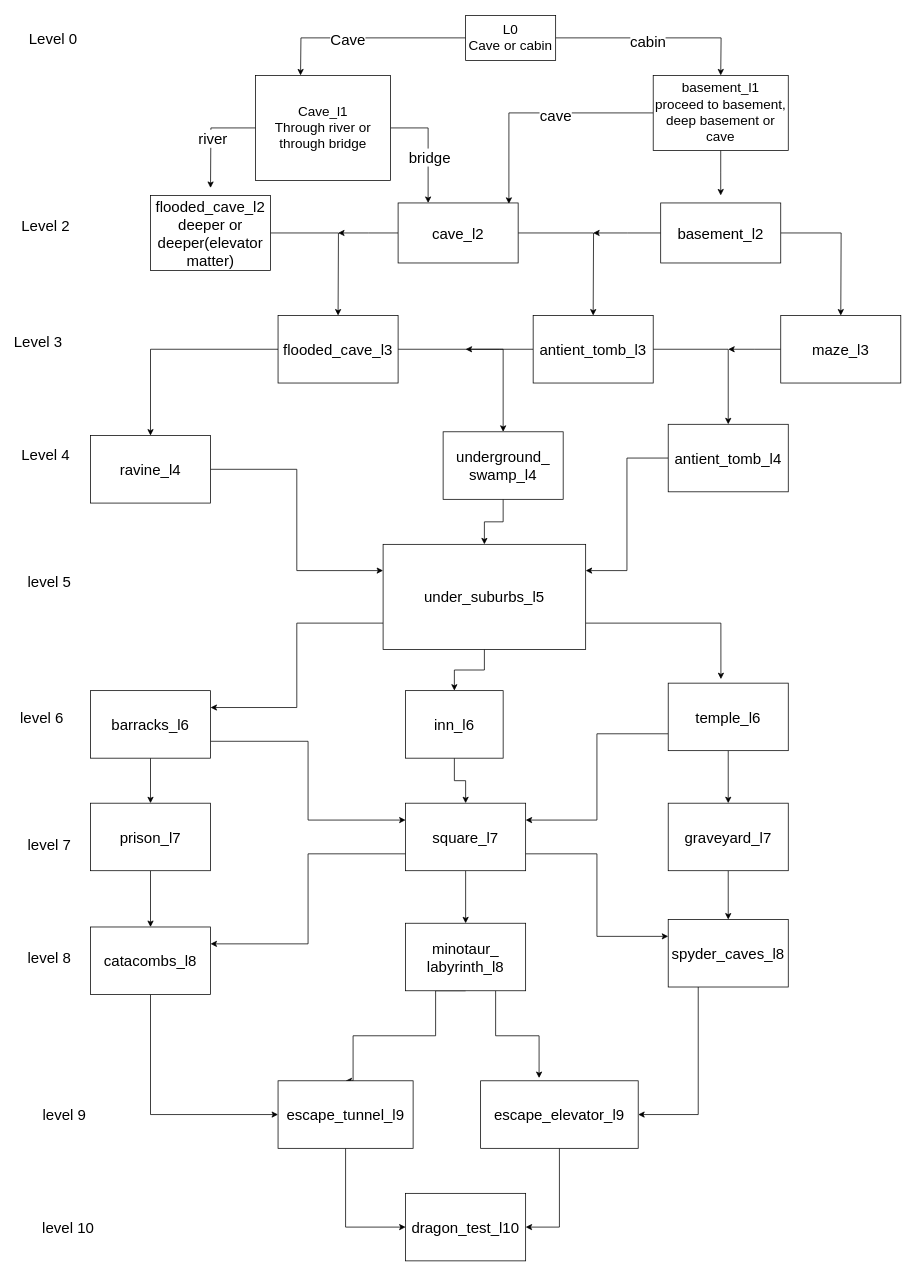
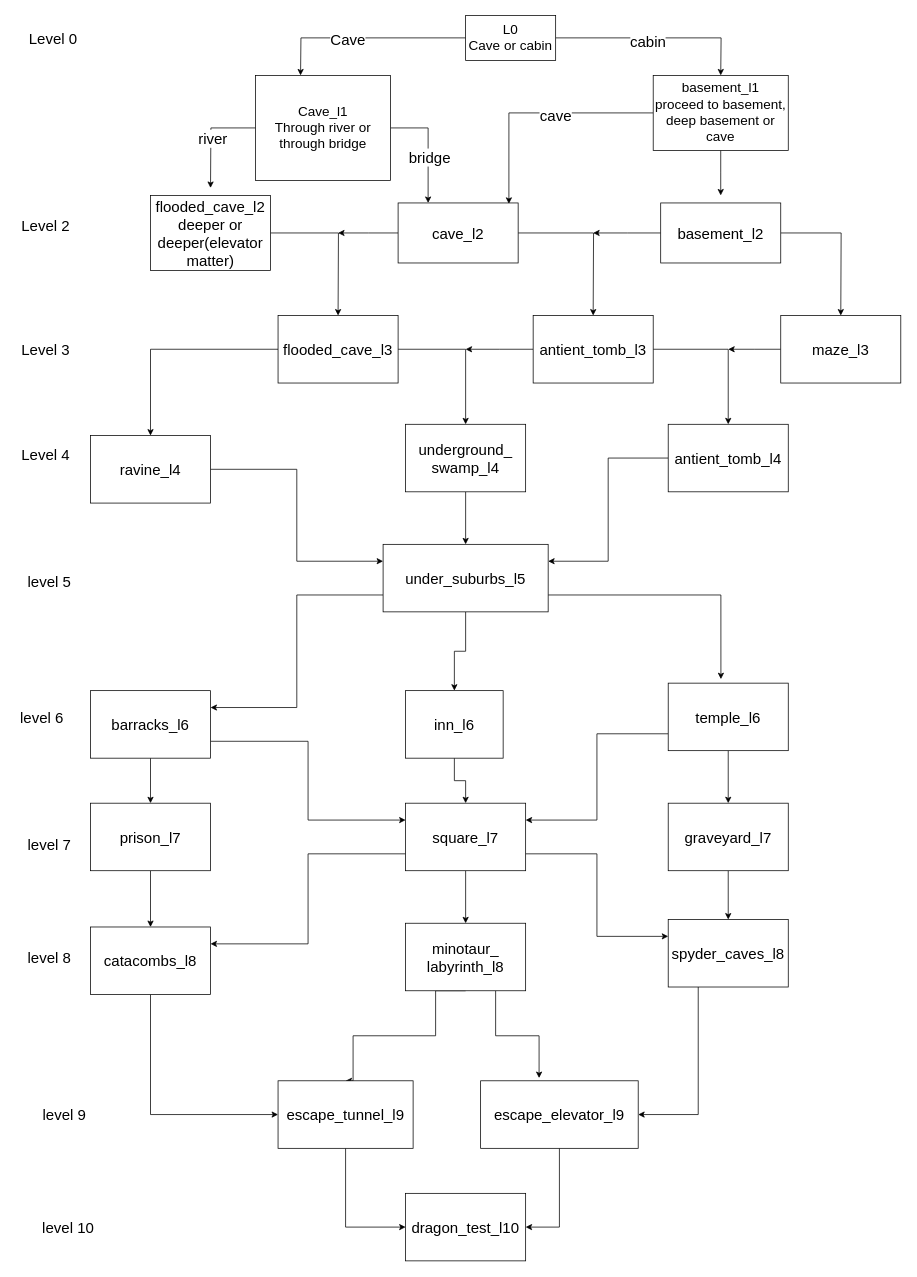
  <mxCell id="0" />
  <mxCell id="1" parent="0" />
  <mxCell id="2" style="edgeStyle=orthogonalEdgeStyle;rounded=0;orthogonalLoop=1;jettySize=auto;html=1;" edge="1" parent="1" source="6"><mxGeometry relative="1" as="geometry"><mxPoint x="960" y="100" as="targetPoint" /></mxGeometry></mxCell>
  <mxCell id="3" value="cabin" style="edgeLabel;html=1;align=center;verticalAlign=middle;resizable=0;points=[];fontSize=20;" vertex="1" connectable="0" parent="2"><mxGeometry x="-0.097" y="-3" relative="1" as="geometry"><mxPoint as="offset" /></mxGeometry></mxCell>
  <mxCell id="4" style="edgeStyle=orthogonalEdgeStyle;rounded=0;orthogonalLoop=1;jettySize=auto;html=1;" edge="1" parent="1" source="6"><mxGeometry relative="1" as="geometry"><mxPoint x="400" y="100" as="targetPoint" /></mxGeometry></mxCell>
  <mxCell id="5" value="Cave" style="edgeLabel;html=1;align=center;verticalAlign=middle;resizable=0;points=[];fontSize=20;" vertex="1" connectable="0" parent="4"><mxGeometry x="0.171" y="1" relative="1" as="geometry"><mxPoint as="offset" /></mxGeometry></mxCell>
  <mxCell id="6" value="&lt;font style=&quot;font-size: 18px&quot;&gt;L0&lt;br&gt;Cave or cabin&lt;/font&gt;" style="rounded=0;whiteSpace=wrap;html=1;" vertex="1" parent="1"><mxGeometry x="620" y="20" width="120" height="60" as="geometry" /></mxCell>
  <mxCell id="7" style="edgeStyle=orthogonalEdgeStyle;rounded=0;orthogonalLoop=1;jettySize=auto;html=1;fontSize=20;" edge="1" parent="1" source="11"><mxGeometry relative="1" as="geometry"><mxPoint x="280" y="250" as="targetPoint" /></mxGeometry></mxCell>
  <mxCell id="8" value="river" style="edgeLabel;html=1;align=center;verticalAlign=middle;resizable=0;points=[];fontSize=20;" vertex="1" connectable="0" parent="7"><mxGeometry x="0.052" y="2" relative="1" as="geometry"><mxPoint as="offset" /></mxGeometry></mxCell>
  <mxCell id="9" style="edgeStyle=orthogonalEdgeStyle;rounded=0;orthogonalLoop=1;jettySize=auto;html=1;fontSize=20;entryX=0.25;entryY=0;entryDx=0;entryDy=0;" edge="1" parent="1" source="11" target="21"><mxGeometry relative="1" as="geometry"><mxPoint x="570" y="220" as="targetPoint" /></mxGeometry></mxCell>
  <mxCell id="10" value="bridge" style="edgeLabel;html=1;align=center;verticalAlign=middle;resizable=0;points=[];fontSize=20;" vertex="1" connectable="0" parent="9"><mxGeometry x="0.168" y="1" relative="1" as="geometry"><mxPoint as="offset" /></mxGeometry></mxCell>
  <mxCell id="11" value="&lt;span style=&quot;font-size: 18px&quot;&gt;Cave_l1&lt;br&gt;Through river or through bridge&lt;br&gt;&lt;/span&gt;" style="rounded=0;whiteSpace=wrap;html=1;" vertex="1" parent="1"><mxGeometry x="340" y="100" width="180" height="140" as="geometry" /></mxCell>
  <mxCell id="12" style="edgeStyle=orthogonalEdgeStyle;rounded=0;orthogonalLoop=1;jettySize=auto;html=1;fontSize=20;entryX=0.923;entryY=0.014;entryDx=0;entryDy=0;entryPerimeter=0;" edge="1" parent="1" source="15" target="21"><mxGeometry relative="1" as="geometry"><mxPoint x="570" y="180" as="targetPoint" /></mxGeometry></mxCell>
  <mxCell id="13" value="cave" style="edgeLabel;html=1;align=center;verticalAlign=middle;resizable=0;points=[];fontSize=20;" vertex="1" connectable="0" parent="12"><mxGeometry x="-0.162" y="2" relative="1" as="geometry"><mxPoint as="offset" /></mxGeometry></mxCell>
  <mxCell id="14" style="edgeStyle=orthogonalEdgeStyle;rounded=0;orthogonalLoop=1;jettySize=auto;html=1;fontSize=20;" edge="1" parent="1" source="15"><mxGeometry relative="1" as="geometry"><mxPoint x="960" y="260" as="targetPoint" /></mxGeometry></mxCell>
  <mxCell id="15" value="&lt;span style=&quot;font-size: 18px&quot;&gt;basement_l1&lt;br&gt;proceed to basement, deep basement or cave&lt;/span&gt;" style="rounded=0;whiteSpace=wrap;html=1;" vertex="1" parent="1"><mxGeometry x="870" y="100" width="180" height="100" as="geometry" /></mxCell>
  <mxCell id="16" value="Level 2" style="text;html=1;align=center;verticalAlign=middle;resizable=0;points=[];autosize=1;strokeColor=none;fontSize=20;" vertex="1" parent="1"><mxGeometry x="20" y="285" width="80" height="30" as="geometry" /></mxCell>
  <mxCell id="17" style="edgeStyle=orthogonalEdgeStyle;rounded=0;orthogonalLoop=1;jettySize=auto;html=1;fontSize=20;" edge="1" parent="1" source="18"><mxGeometry relative="1" as="geometry"><mxPoint x="450" y="420" as="targetPoint" /></mxGeometry></mxCell>
  <mxCell id="18" value="flooded_cave_l2&lt;br&gt;deeper or deeper(elevator matter)" style="rounded=0;whiteSpace=wrap;html=1;fontSize=20;" vertex="1" parent="1"><mxGeometry x="200" y="260" width="160" height="100" as="geometry" /></mxCell>
  <mxCell id="19" style="edgeStyle=orthogonalEdgeStyle;rounded=0;orthogonalLoop=1;jettySize=auto;html=1;fontSize=20;" edge="1" parent="1" source="21"><mxGeometry relative="1" as="geometry"><mxPoint x="450" y="310" as="targetPoint" /></mxGeometry></mxCell>
  <mxCell id="20" style="edgeStyle=orthogonalEdgeStyle;rounded=0;orthogonalLoop=1;jettySize=auto;html=1;fontSize=20;" edge="1" parent="1" source="21"><mxGeometry relative="1" as="geometry"><mxPoint x="790" y="420" as="targetPoint" /></mxGeometry></mxCell>
  <mxCell id="21" value="cave_l2" style="rounded=0;whiteSpace=wrap;html=1;fontSize=20;" vertex="1" parent="1"><mxGeometry x="530" y="270" width="160" height="80" as="geometry" /></mxCell>
  <mxCell id="22" style="edgeStyle=orthogonalEdgeStyle;rounded=0;orthogonalLoop=1;jettySize=auto;html=1;fontSize=20;" edge="1" parent="1" source="24"><mxGeometry relative="1" as="geometry"><mxPoint x="790" y="310" as="targetPoint" /></mxGeometry></mxCell>
  <mxCell id="23" style="edgeStyle=orthogonalEdgeStyle;rounded=0;orthogonalLoop=1;jettySize=auto;html=1;fontSize=20;" edge="1" parent="1" source="24"><mxGeometry relative="1" as="geometry"><mxPoint x="1120" y="420" as="targetPoint" /></mxGeometry></mxCell>
  <mxCell id="24" value="basement_l2" style="rounded=0;whiteSpace=wrap;html=1;fontSize=20;" vertex="1" parent="1"><mxGeometry x="880" y="270" width="160" height="80" as="geometry" /></mxCell>
  <mxCell id="25" value="Level 0" style="text;html=1;align=center;verticalAlign=middle;resizable=0;points=[];autosize=1;strokeColor=none;fontSize=20;" vertex="1" parent="1"><mxGeometry x="30" y="35" width="80" height="30" as="geometry" /></mxCell>
  <mxCell id="26" style="edgeStyle=orthogonalEdgeStyle;rounded=0;orthogonalLoop=1;jettySize=auto;html=1;fontSize=20;entryX=0.5;entryY=0;entryDx=0;entryDy=0;" edge="1" parent="1" source="28" target="47"><mxGeometry relative="1" as="geometry"><mxPoint x="200" y="570" as="targetPoint" /></mxGeometry></mxCell>
  <mxCell id="27" style="edgeStyle=orthogonalEdgeStyle;rounded=0;orthogonalLoop=1;jettySize=auto;html=1;fontSize=20;entryX=0.5;entryY=0;entryDx=0;entryDy=0;" edge="1" parent="1" source="28" target="45"><mxGeometry relative="1" as="geometry"><mxPoint x="620" y="560" as="targetPoint" /></mxGeometry></mxCell>
  <mxCell id="28" value="flooded_cave_l3" style="rounded=0;whiteSpace=wrap;html=1;fontSize=20;" vertex="1" parent="1"><mxGeometry x="370" y="420" width="160" height="90" as="geometry" /></mxCell>
  <mxCell id="29" style="edgeStyle=orthogonalEdgeStyle;rounded=0;orthogonalLoop=1;jettySize=auto;html=1;fontSize=20;" edge="1" parent="1" source="30"><mxGeometry relative="1" as="geometry"><mxPoint x="970" y="465" as="targetPoint" /></mxGeometry></mxCell>
  <mxCell id="30" value="maze_l3" style="rounded=0;whiteSpace=wrap;html=1;fontSize=20;" vertex="1" parent="1"><mxGeometry x="1040" y="420" width="160" height="90" as="geometry" /></mxCell>
  <mxCell id="31" style="edgeStyle=orthogonalEdgeStyle;rounded=0;orthogonalLoop=1;jettySize=auto;html=1;fontSize=20;" edge="1" parent="1" source="33"><mxGeometry relative="1" as="geometry"><mxPoint x="620" y="465" as="targetPoint" /></mxGeometry></mxCell>
  <mxCell id="32" style="edgeStyle=orthogonalEdgeStyle;rounded=0;orthogonalLoop=1;jettySize=auto;html=1;fontSize=20;entryX=0.5;entryY=0;entryDx=0;entryDy=0;" edge="1" parent="1" source="33" target="43"><mxGeometry relative="1" as="geometry"><mxPoint x="970" y="550" as="targetPoint" /></mxGeometry></mxCell>
  <mxCell id="33" value="antient_tomb_l3" style="rounded=0;whiteSpace=wrap;html=1;fontSize=20;" vertex="1" parent="1"><mxGeometry x="710" y="420" width="160" height="90" as="geometry" /></mxCell>
- <mxCell id="34" value="Level 3" style="text;html=1;align=center;verticalAlign=middle;resizable=0;points=[];autosize=1;strokeColor=none;fontSize=20;" vertex="1" parent="1"><mxGeometry x="10" y="440" width="80" height="30" as="geometry" /></mxCell>
+ <mxCell id="34" value="Level 3" style="text;html=1;align=center;verticalAlign=middle;resizable=0;points=[];autosize=1;strokeColor=none;fontSize=20;" vertex="1" parent="1"><mxGeometry x="20" y="450" width="80" height="30" as="geometry" /></mxCell>
  <mxCell id="35" value="Level 4" style="text;html=1;align=center;verticalAlign=middle;resizable=0;points=[];autosize=1;strokeColor=none;fontSize=20;" vertex="1" parent="1"><mxGeometry x="20" y="590" width="80" height="30" as="geometry" /></mxCell>
  <mxCell id="36" value="level 5" style="text;html=1;align=center;verticalAlign=middle;resizable=0;points=[];autosize=1;strokeColor=none;fontSize=20;" vertex="1" parent="1"><mxGeometry x="30" y="760" width="70" height="30" as="geometry" /></mxCell>
  <mxCell id="37" value="level 6" style="text;html=1;align=center;verticalAlign=middle;resizable=0;points=[];autosize=1;strokeColor=none;fontSize=20;" vertex="1" parent="1"><mxGeometry x="20" y="940" width="70" height="30" as="geometry" /></mxCell>
  <mxCell id="38" value="level 7" style="text;html=1;align=center;verticalAlign=middle;resizable=0;points=[];autosize=1;strokeColor=none;fontSize=20;" vertex="1" parent="1"><mxGeometry x="30" y="1110" width="70" height="30" as="geometry" /></mxCell>
  <mxCell id="39" value="level 8" style="text;html=1;align=center;verticalAlign=middle;resizable=0;points=[];autosize=1;strokeColor=none;fontSize=20;" vertex="1" parent="1"><mxGeometry x="30" y="1260" width="70" height="30" as="geometry" /></mxCell>
  <mxCell id="40" value="level 9" style="text;html=1;align=center;verticalAlign=middle;resizable=0;points=[];autosize=1;strokeColor=none;fontSize=20;" vertex="1" parent="1"><mxGeometry x="50" y="1470" width="70" height="30" as="geometry" /></mxCell>
  <mxCell id="41" value="level 10" style="text;html=1;align=center;verticalAlign=middle;resizable=0;points=[];autosize=1;strokeColor=none;fontSize=20;" vertex="1" parent="1"><mxGeometry x="50" y="1620" width="80" height="30" as="geometry" /></mxCell>
  <mxCell id="42" style="edgeStyle=orthogonalEdgeStyle;rounded=0;orthogonalLoop=1;jettySize=auto;html=1;entryX=1;entryY=0.25;entryDx=0;entryDy=0;fontSize=20;" edge="1" parent="1" source="43" target="51"><mxGeometry relative="1" as="geometry" /></mxCell>
  <mxCell id="43" value="antient_tomb_l4" style="rounded=0;whiteSpace=wrap;html=1;fontSize=20;" vertex="1" parent="1"><mxGeometry x="890" y="565" width="160" height="90" as="geometry" /></mxCell>
  <mxCell id="44" style="edgeStyle=orthogonalEdgeStyle;rounded=0;orthogonalLoop=1;jettySize=auto;html=1;entryX=0.5;entryY=0;entryDx=0;entryDy=0;fontSize=20;" edge="1" parent="1" source="45" target="51"><mxGeometry relative="1" as="geometry" /></mxCell>
- <mxCell id="45" value="underground_&lt;br&gt;swamp_l4" style="rounded=0;whiteSpace=wrap;html=1;fontSize=20;" vertex="1" parent="1"><mxGeometry x="590" y="575" width="160" height="90" as="geometry" /></mxCell>
+ <mxCell id="45" value="underground_&lt;br&gt;swamp_l4" style="rounded=0;whiteSpace=wrap;html=1;fontSize=20;" vertex="1" parent="1"><mxGeometry x="540" y="565" width="160" height="90" as="geometry" /></mxCell>
  <mxCell id="46" style="edgeStyle=orthogonalEdgeStyle;rounded=0;orthogonalLoop=1;jettySize=auto;html=1;entryX=0;entryY=0.25;entryDx=0;entryDy=0;fontSize=20;" edge="1" parent="1" source="47" target="51"><mxGeometry relative="1" as="geometry" /></mxCell>
  <mxCell id="47" value="ravine_l4" style="rounded=0;whiteSpace=wrap;html=1;fontSize=20;" vertex="1" parent="1"><mxGeometry x="120" y="580" width="160" height="90" as="geometry" /></mxCell>
  <mxCell id="48" style="edgeStyle=orthogonalEdgeStyle;rounded=0;orthogonalLoop=1;jettySize=auto;html=1;fontSize=20;entryX=0.5;entryY=0;entryDx=0;entryDy=0;" edge="1" parent="1" source="51" target="56"><mxGeometry relative="1" as="geometry"><mxPoint x="560" y="880" as="targetPoint" /></mxGeometry></mxCell>
  <mxCell id="49" style="edgeStyle=orthogonalEdgeStyle;rounded=0;orthogonalLoop=1;jettySize=auto;html=1;exitX=0;exitY=0.75;exitDx=0;exitDy=0;entryX=1;entryY=0.25;entryDx=0;entryDy=0;fontSize=20;" edge="1" parent="1" source="51" target="59"><mxGeometry relative="1" as="geometry" /></mxCell>
  <mxCell id="50" style="edgeStyle=orthogonalEdgeStyle;rounded=0;orthogonalLoop=1;jettySize=auto;html=1;exitX=1;exitY=0.75;exitDx=0;exitDy=0;entryX=0.439;entryY=-0.059;entryDx=0;entryDy=0;entryPerimeter=0;fontSize=20;" edge="1" parent="1" source="51" target="54"><mxGeometry relative="1" as="geometry" /></mxCell>
- <mxCell id="51" value="under_suburbs_l5" style="rounded=0;whiteSpace=wrap;html=1;fontSize=20;" vertex="1" parent="1"><mxGeometry x="510" y="725" width="270" height="140" as="geometry" /></mxCell>
+ <mxCell id="51" value="under_suburbs_l5" style="rounded=0;whiteSpace=wrap;html=1;fontSize=20;" vertex="1" parent="1"><mxGeometry x="510" y="725" width="220" height="90" as="geometry" /></mxCell>
  <mxCell id="52" style="edgeStyle=orthogonalEdgeStyle;rounded=0;orthogonalLoop=1;jettySize=auto;html=1;exitX=0;exitY=0.75;exitDx=0;exitDy=0;entryX=1;entryY=0.25;entryDx=0;entryDy=0;fontSize=20;" edge="1" parent="1" source="54" target="65"><mxGeometry relative="1" as="geometry" /></mxCell>
  <mxCell id="53" style="edgeStyle=orthogonalEdgeStyle;rounded=0;orthogonalLoop=1;jettySize=auto;html=1;exitX=0.5;exitY=1;exitDx=0;exitDy=0;entryX=0.5;entryY=0;entryDx=0;entryDy=0;fontSize=20;" edge="1" parent="1" source="54" target="61"><mxGeometry relative="1" as="geometry" /></mxCell>
  <mxCell id="54" value="temple_l6" style="rounded=0;whiteSpace=wrap;html=1;fontSize=20;" vertex="1" parent="1"><mxGeometry x="890" y="910" width="160" height="90" as="geometry" /></mxCell>
  <mxCell id="55" style="edgeStyle=orthogonalEdgeStyle;rounded=0;orthogonalLoop=1;jettySize=auto;html=1;exitX=0.5;exitY=1;exitDx=0;exitDy=0;entryX=0.5;entryY=0;entryDx=0;entryDy=0;fontSize=20;" edge="1" parent="1" source="56" target="65"><mxGeometry relative="1" as="geometry" /></mxCell>
  <mxCell id="56" value="inn_l6" style="rounded=0;whiteSpace=wrap;html=1;fontSize=20;" vertex="1" parent="1"><mxGeometry x="540" y="920" width="130" height="90" as="geometry" /></mxCell>
  <mxCell id="57" style="edgeStyle=orthogonalEdgeStyle;rounded=0;orthogonalLoop=1;jettySize=auto;html=1;exitX=1;exitY=0.75;exitDx=0;exitDy=0;entryX=0;entryY=0.25;entryDx=0;entryDy=0;fontSize=20;" edge="1" parent="1" source="59" target="65"><mxGeometry relative="1" as="geometry" /></mxCell>
  <mxCell id="58" style="edgeStyle=orthogonalEdgeStyle;rounded=0;orthogonalLoop=1;jettySize=auto;html=1;exitX=0.5;exitY=1;exitDx=0;exitDy=0;entryX=0.5;entryY=0;entryDx=0;entryDy=0;fontSize=20;" edge="1" parent="1" source="59" target="67"><mxGeometry relative="1" as="geometry" /></mxCell>
  <mxCell id="59" value="barracks_l6" style="rounded=0;whiteSpace=wrap;html=1;fontSize=20;" vertex="1" parent="1"><mxGeometry x="120" y="920" width="160" height="90" as="geometry" /></mxCell>
  <mxCell id="60" style="edgeStyle=orthogonalEdgeStyle;rounded=0;orthogonalLoop=1;jettySize=auto;html=1;entryX=0.5;entryY=0;entryDx=0;entryDy=0;fontSize=20;" edge="1" parent="1" source="61" target="74"><mxGeometry relative="1" as="geometry" /></mxCell>
  <mxCell id="61" value="graveyard_l7" style="rounded=0;whiteSpace=wrap;html=1;fontSize=20;" vertex="1" parent="1"><mxGeometry x="890" y="1070" width="160" height="90" as="geometry" /></mxCell>
  <mxCell id="62" style="edgeStyle=orthogonalEdgeStyle;rounded=0;orthogonalLoop=1;jettySize=auto;html=1;entryX=0.5;entryY=0;entryDx=0;entryDy=0;fontSize=20;" edge="1" parent="1" source="65" target="72"><mxGeometry relative="1" as="geometry" /></mxCell>
  <mxCell id="63" style="edgeStyle=orthogonalEdgeStyle;rounded=0;orthogonalLoop=1;jettySize=auto;html=1;exitX=0;exitY=0.75;exitDx=0;exitDy=0;entryX=1;entryY=0.25;entryDx=0;entryDy=0;fontSize=20;" edge="1" parent="1" source="65" target="69"><mxGeometry relative="1" as="geometry" /></mxCell>
  <mxCell id="64" style="edgeStyle=orthogonalEdgeStyle;rounded=0;orthogonalLoop=1;jettySize=auto;html=1;exitX=1;exitY=0.75;exitDx=0;exitDy=0;entryX=0;entryY=0.25;entryDx=0;entryDy=0;fontSize=20;" edge="1" parent="1" source="65" target="74"><mxGeometry relative="1" as="geometry" /></mxCell>
  <mxCell id="65" value="square_l7" style="rounded=0;whiteSpace=wrap;html=1;fontSize=20;" vertex="1" parent="1"><mxGeometry x="540" y="1070" width="160" height="90" as="geometry" /></mxCell>
  <mxCell id="66" style="edgeStyle=orthogonalEdgeStyle;rounded=0;orthogonalLoop=1;jettySize=auto;html=1;entryX=0.5;entryY=0;entryDx=0;entryDy=0;fontSize=20;" edge="1" parent="1" source="67" target="69"><mxGeometry relative="1" as="geometry" /></mxCell>
  <mxCell id="67" value="prison_l7" style="rounded=0;whiteSpace=wrap;html=1;fontSize=20;" vertex="1" parent="1"><mxGeometry x="120" y="1070" width="160" height="90" as="geometry" /></mxCell>
  <mxCell id="68" style="edgeStyle=orthogonalEdgeStyle;rounded=0;orthogonalLoop=1;jettySize=auto;html=1;exitX=0.5;exitY=1;exitDx=0;exitDy=0;entryX=0;entryY=0.5;entryDx=0;entryDy=0;fontSize=20;" edge="1" parent="1" source="69" target="76"><mxGeometry relative="1" as="geometry" /></mxCell>
  <mxCell id="69" value="catacombs_l8" style="rounded=0;whiteSpace=wrap;html=1;fontSize=20;" vertex="1" parent="1"><mxGeometry x="120" y="1235" width="160" height="90" as="geometry" /></mxCell>
  <mxCell id="70" style="edgeStyle=orthogonalEdgeStyle;rounded=0;orthogonalLoop=1;jettySize=auto;html=1;exitX=0.5;exitY=1;exitDx=0;exitDy=0;entryX=0.5;entryY=0;entryDx=0;entryDy=0;fontSize=20;" edge="1" parent="1" source="72" target="76"><mxGeometry relative="1" as="geometry"><Array as="points"><mxPoint x="580" y="1320" /><mxPoint x="580" y="1380" /><mxPoint x="470" y="1380" /></Array></mxGeometry></mxCell>
  <mxCell id="71" style="edgeStyle=orthogonalEdgeStyle;rounded=0;orthogonalLoop=1;jettySize=auto;html=1;exitX=0.75;exitY=1;exitDx=0;exitDy=0;entryX=0.371;entryY=-0.041;entryDx=0;entryDy=0;entryPerimeter=0;fontSize=20;" edge="1" parent="1" source="72" target="78"><mxGeometry relative="1" as="geometry" /></mxCell>
  <mxCell id="72" value="minotaur_&lt;br&gt;labyrinth_l8" style="rounded=0;whiteSpace=wrap;html=1;fontSize=20;" vertex="1" parent="1"><mxGeometry x="540" y="1230" width="160" height="90" as="geometry" /></mxCell>
  <mxCell id="73" style="edgeStyle=orthogonalEdgeStyle;rounded=0;orthogonalLoop=1;jettySize=auto;html=1;exitX=0.25;exitY=1;exitDx=0;exitDy=0;entryX=1;entryY=0.5;entryDx=0;entryDy=0;fontSize=20;" edge="1" parent="1" source="74" target="78"><mxGeometry relative="1" as="geometry" /></mxCell>
  <mxCell id="74" value="spyder_caves_l8" style="rounded=0;whiteSpace=wrap;html=1;fontSize=20;" vertex="1" parent="1"><mxGeometry x="890" y="1225" width="160" height="90" as="geometry" /></mxCell>
  <mxCell id="75" style="edgeStyle=orthogonalEdgeStyle;rounded=0;orthogonalLoop=1;jettySize=auto;html=1;exitX=0.5;exitY=1;exitDx=0;exitDy=0;entryX=0;entryY=0.5;entryDx=0;entryDy=0;fontSize=20;" edge="1" parent="1" source="76" target="79"><mxGeometry relative="1" as="geometry" /></mxCell>
  <mxCell id="76" value="escape_tunnel_l9" style="rounded=0;whiteSpace=wrap;html=1;fontSize=20;" vertex="1" parent="1"><mxGeometry x="370" y="1440" width="180" height="90" as="geometry" /></mxCell>
  <mxCell id="77" style="edgeStyle=orthogonalEdgeStyle;rounded=0;orthogonalLoop=1;jettySize=auto;html=1;exitX=0.5;exitY=1;exitDx=0;exitDy=0;entryX=1;entryY=0.5;entryDx=0;entryDy=0;fontSize=20;" edge="1" parent="1" source="78" target="79"><mxGeometry relative="1" as="geometry" /></mxCell>
  <mxCell id="78" value="escape_elevator_l9" style="rounded=0;whiteSpace=wrap;html=1;fontSize=20;" vertex="1" parent="1"><mxGeometry x="640" y="1440" width="210" height="90" as="geometry" /></mxCell>
  <mxCell id="79" value="dragon_test_l10" style="rounded=0;whiteSpace=wrap;html=1;fontSize=20;" vertex="1" parent="1"><mxGeometry x="540" y="1590" width="160" height="90" as="geometry" /></mxCell>
